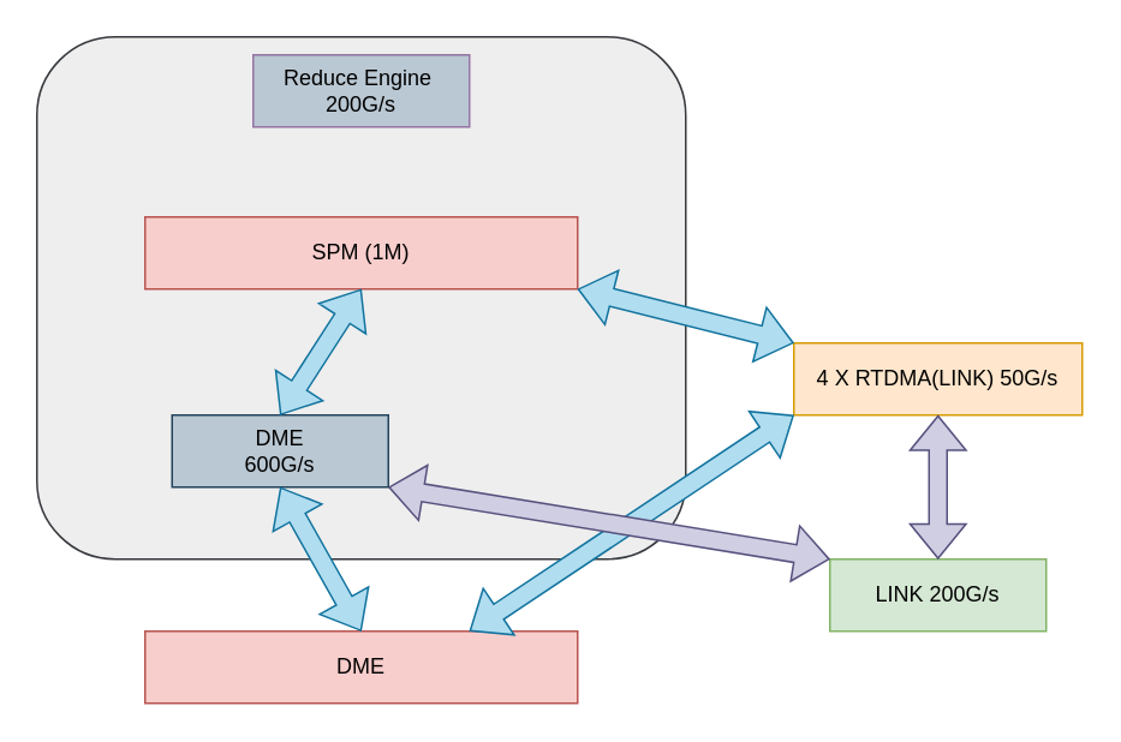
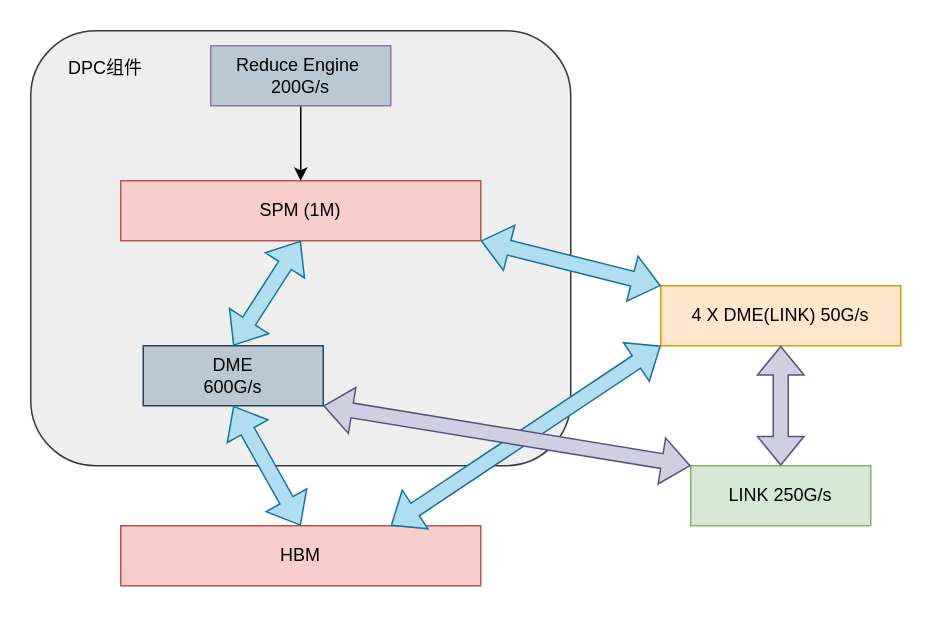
  <mxCell id="0" />
  <mxCell id="1" parent="0" />
  <mxCell id="2" value="" style="rounded=1;whiteSpace=wrap;html=1;fillColor=#eeeeee;strokeColor=#36393d;" vertex="1" parent="1"><mxGeometry x="20" y="20" width="360" height="290" as="geometry" /></mxCell>
  <mxCell id="3" value="SPM (1M&lt;span style=&quot;background-color: transparent; color: light-dark(rgb(0, 0, 0), rgb(255, 255, 255));&quot;&gt;)&lt;/span&gt;" style="rounded=0;whiteSpace=wrap;html=1;fillColor=#f8cecc;strokeColor=#b85450;" vertex="1" parent="1"><mxGeometry x="80" y="120" width="240" height="40" as="geometry" /></mxCell>
+ <mxCell id="4" value="" style="edgeStyle=orthogonalEdgeStyle;rounded=0;orthogonalLoop=1;jettySize=auto;html=1;" edge="1" parent="1" source="5" target="3"><mxGeometry relative="1" as="geometry" /></mxCell>
  <mxCell id="5" value="Reduce Engine&amp;nbsp;&lt;div&gt;200G/s&lt;/div&gt;" style="rounded=0;whiteSpace=wrap;html=1;fillColor=#bac8d3;strokeColor=#9673a6;" vertex="1" parent="1"><mxGeometry x="140" y="30" width="120" height="40" as="geometry" /></mxCell>
- <mxCell id="6" value="DME" style="rounded=0;whiteSpace=wrap;html=1;fillColor=#f8cecc;strokeColor=#b85450;" vertex="1" parent="1"><mxGeometry x="80" y="350" width="240" height="40" as="geometry" /></mxCell>
+ <mxCell id="6" value="HBM" style="rounded=0;whiteSpace=wrap;html=1;fillColor=#f8cecc;strokeColor=#b85450;" vertex="1" parent="1"><mxGeometry x="80" y="350" width="240" height="40" as="geometry" /></mxCell>
  <mxCell id="7" value="DME&lt;div&gt;600G/s&lt;/div&gt;" style="rounded=0;whiteSpace=wrap;html=1;fillColor=#bac8d3;strokeColor=#23445d;" vertex="1" parent="1"><mxGeometry x="95" y="230" width="120" height="40" as="geometry" /></mxCell>
  <mxCell id="8" value="" style="shape=flexArrow;endArrow=classic;startArrow=classic;html=1;rounded=0;entryX=0.5;entryY=1;entryDx=0;entryDy=0;exitX=0.5;exitY=0;exitDx=0;exitDy=0;fillColor=#b1ddf0;strokeColor=#10739e;" edge="1" parent="1" source="7" target="3"><mxGeometry width="100" height="100" relative="1" as="geometry"><mxPoint x="220" y="310" as="sourcePoint" /><mxPoint x="320" y="210" as="targetPoint" /></mxGeometry></mxCell>
  <mxCell id="9" value="" style="shape=flexArrow;endArrow=classic;startArrow=classic;html=1;rounded=0;exitX=0.5;exitY=0;exitDx=0;exitDy=0;fillColor=#b1ddf0;strokeColor=#10739e;entryX=0.5;entryY=1;entryDx=0;entryDy=0;" edge="1" parent="1" source="6" target="7"><mxGeometry width="100" height="100" relative="1" as="geometry"><mxPoint x="199.5" y="350" as="sourcePoint" /><mxPoint x="20" y="280" as="targetPoint" /></mxGeometry></mxCell>
- <mxCell id="10" value="4 X RTDMA(LINK&lt;span style=&quot;background-color: transparent; color: light-dark(rgb(0, 0, 0), rgb(255, 255, 255));&quot;&gt;) 50G/s&lt;/span&gt;" style="rounded=0;whiteSpace=wrap;html=1;fillColor=#ffe6cc;strokeColor=#d79b00;" vertex="1" parent="1"><mxGeometry x="440" y="190" width="160" height="40" as="geometry" /></mxCell>
+ <mxCell id="10" value="4 X DME(LINK&lt;span style=&quot;background-color: transparent; color: light-dark(rgb(0, 0, 0), rgb(255, 255, 255));&quot;&gt;) 50G/s&lt;/span&gt;" style="rounded=0;whiteSpace=wrap;html=1;fillColor=#ffe6cc;strokeColor=#d79b00;" vertex="1" parent="1"><mxGeometry x="440" y="190" width="160" height="40" as="geometry" /></mxCell>
  <mxCell id="11" value="" style="shape=flexArrow;endArrow=classic;startArrow=classic;html=1;rounded=0;entryX=1;entryY=1;entryDx=0;entryDy=0;exitX=0;exitY=0;exitDx=0;exitDy=0;fillColor=#b1ddf0;strokeColor=#10739e;" edge="1" parent="1" source="10" target="3"><mxGeometry width="100" height="100" relative="1" as="geometry"><mxPoint x="30" y="240" as="sourcePoint" /><mxPoint x="210" y="160" as="targetPoint" /></mxGeometry></mxCell>
- <mxCell id="12" value="LINK 200G/s" style="rounded=0;whiteSpace=wrap;html=1;fillColor=#d5e8d4;strokeColor=#82b366;" vertex="1" parent="1"><mxGeometry x="460" y="310" width="120" height="40" as="geometry" /></mxCell>
+ <mxCell id="12" value="LINK 250G/s" style="rounded=0;whiteSpace=wrap;html=1;fillColor=#d5e8d4;strokeColor=#82b366;" vertex="1" parent="1"><mxGeometry x="460" y="310" width="120" height="40" as="geometry" /></mxCell>
  <mxCell id="13" value="" style="shape=flexArrow;endArrow=classic;startArrow=classic;html=1;rounded=0;exitX=0.5;exitY=0;exitDx=0;exitDy=0;fillColor=#d0cee2;strokeColor=#56517e;entryX=0.5;entryY=1;entryDx=0;entryDy=0;" edge="1" parent="1" source="12" target="10"><mxGeometry width="100" height="100" relative="1" as="geometry"><mxPoint x="364" y="312" as="sourcePoint" /><mxPoint x="440" y="210" as="targetPoint" /></mxGeometry></mxCell>
  <mxCell id="14" value="" style="shape=flexArrow;endArrow=classic;startArrow=classic;html=1;rounded=0;exitX=0.75;exitY=0;exitDx=0;exitDy=0;fillColor=#b1ddf0;strokeColor=#10739e;entryX=0;entryY=1;entryDx=0;entryDy=0;" edge="1" parent="1" source="6" target="10"><mxGeometry width="100" height="100" relative="1" as="geometry"><mxPoint x="30" y="360" as="sourcePoint" /><mxPoint x="30" y="280" as="targetPoint" /></mxGeometry></mxCell>
  <mxCell id="15" value="" style="shape=flexArrow;endArrow=classic;startArrow=classic;html=1;rounded=0;exitX=0;exitY=0;exitDx=0;exitDy=0;fillColor=#d0cee2;strokeColor=#56517e;entryX=1;entryY=1;entryDx=0;entryDy=0;" edge="1" parent="1" source="12" target="7"><mxGeometry width="100" height="100" relative="1" as="geometry"><mxPoint x="290" y="360" as="sourcePoint" /><mxPoint x="290" y="280" as="targetPoint" /></mxGeometry></mxCell>
+ <mxCell id="16" value="DPC组件" style="text;html=1;align=center;verticalAlign=middle;whiteSpace=wrap;rounded=0;" vertex="1" parent="1"><mxGeometry x="40" y="30" width="60" height="30" as="geometry" /></mxCell>
